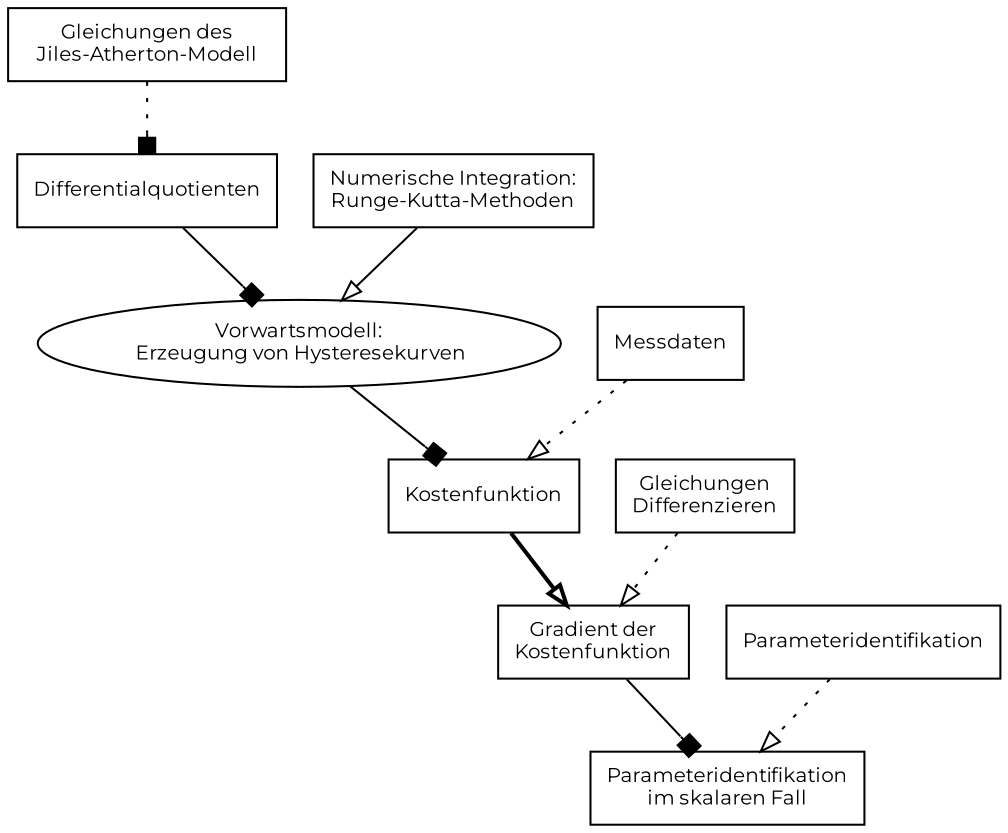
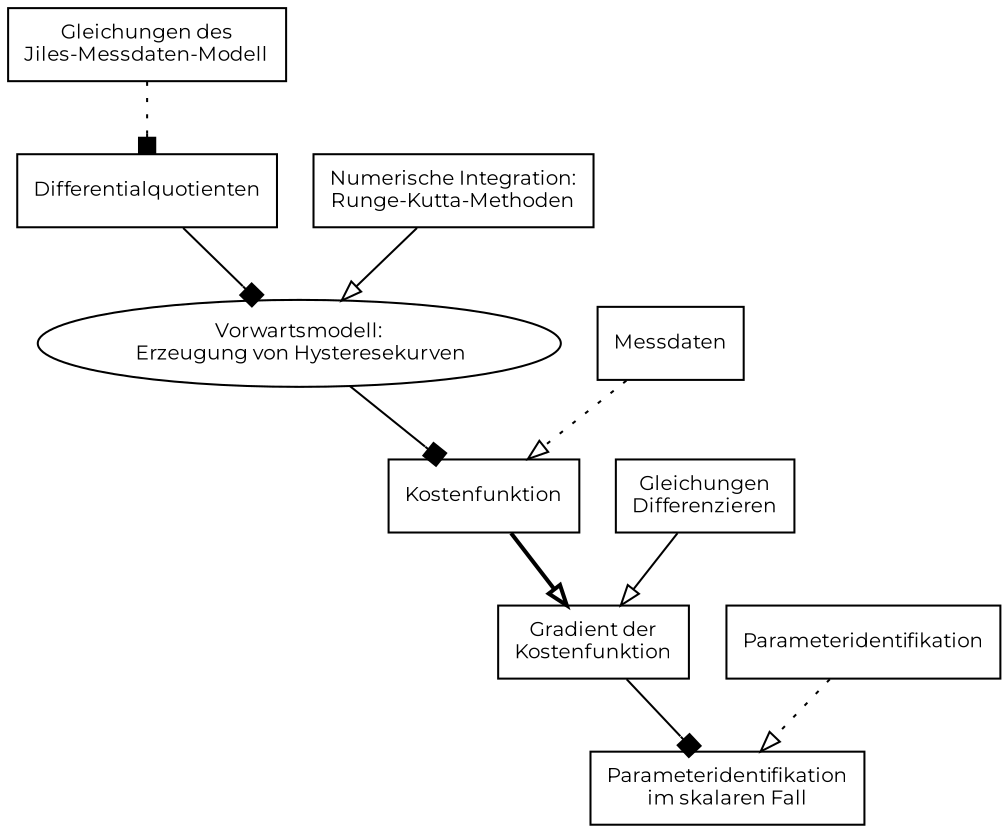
  digraph {
    fontname=Montserrat
    node [fontname=Montserrat fontsize=10 shape=box]
    edge [arrowhead=onormal fontname=Montserrat style=dotted]
-   n1 [label="Gleichungen des\nJiles-Atherton-Modell"]
+   n1 [label="Gleichungen des\nJiles-Messdaten-Modell"]
    n2 [label=Differentialquotienten]
    n3 [label="Vorwartsmodell:\n Erzeugung von Hysteresekurven" shape=ellipse]
    n4 [label=Kostenfunktion]
    n5 [label="Numerische Integration:\nRunge-Kutta-Methoden"]
    n6 [label="Gradient der\nKostenfunktion"]
    n7 [label=Messdaten]
    n8 [label="Parameteridentifikation\nim skalaren Fall"]
    n9 [label="Gleichungen\nDifferenzieren"]
    n10 [label=Parameteridentifikation]
    n1 -> n2 [arrowhead=box]
    n2 -> n3 [arrowhead=box style=solid]
    n3 -> n4 [arrowhead=box style=solid]
    n4 -> n6 [style=bold]
    n5 -> n3 [style=solid]
    n6 -> n8 [arrowhead=box style=solid]
    n7 -> n4
-   n9 -> n6
+   n9 -> n6 [style=solid]
    n10 -> n8
  }
